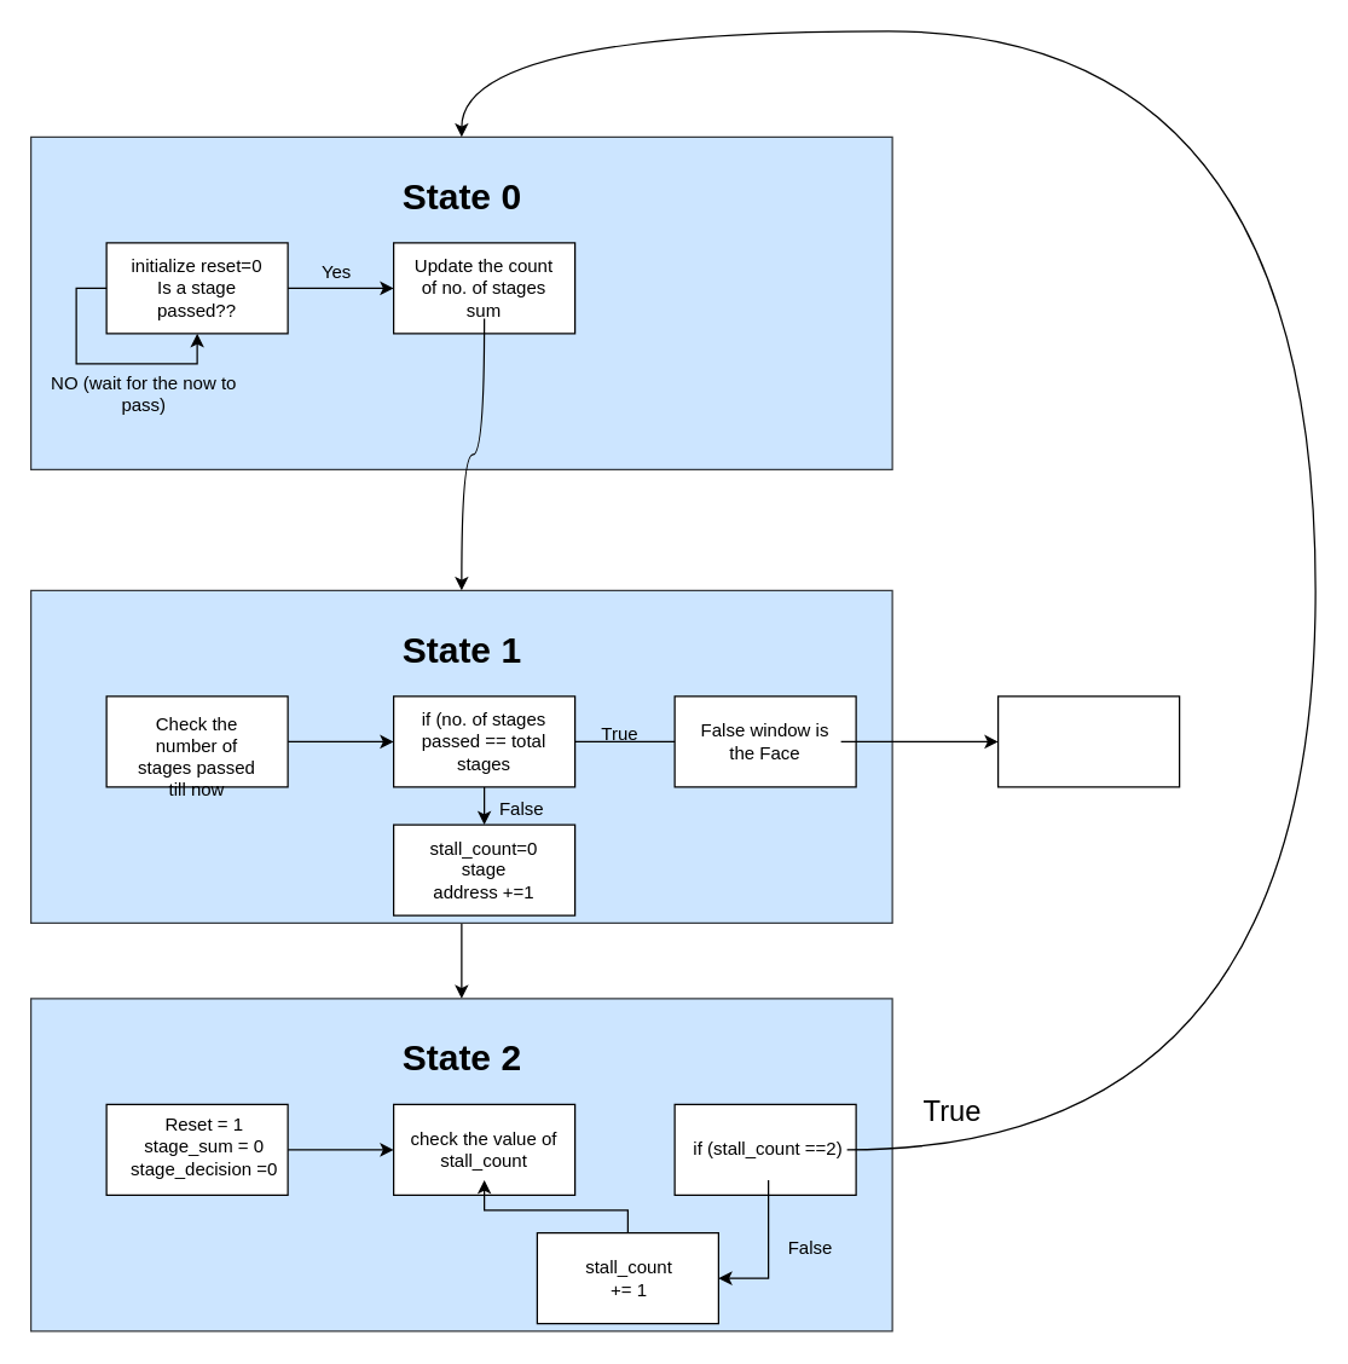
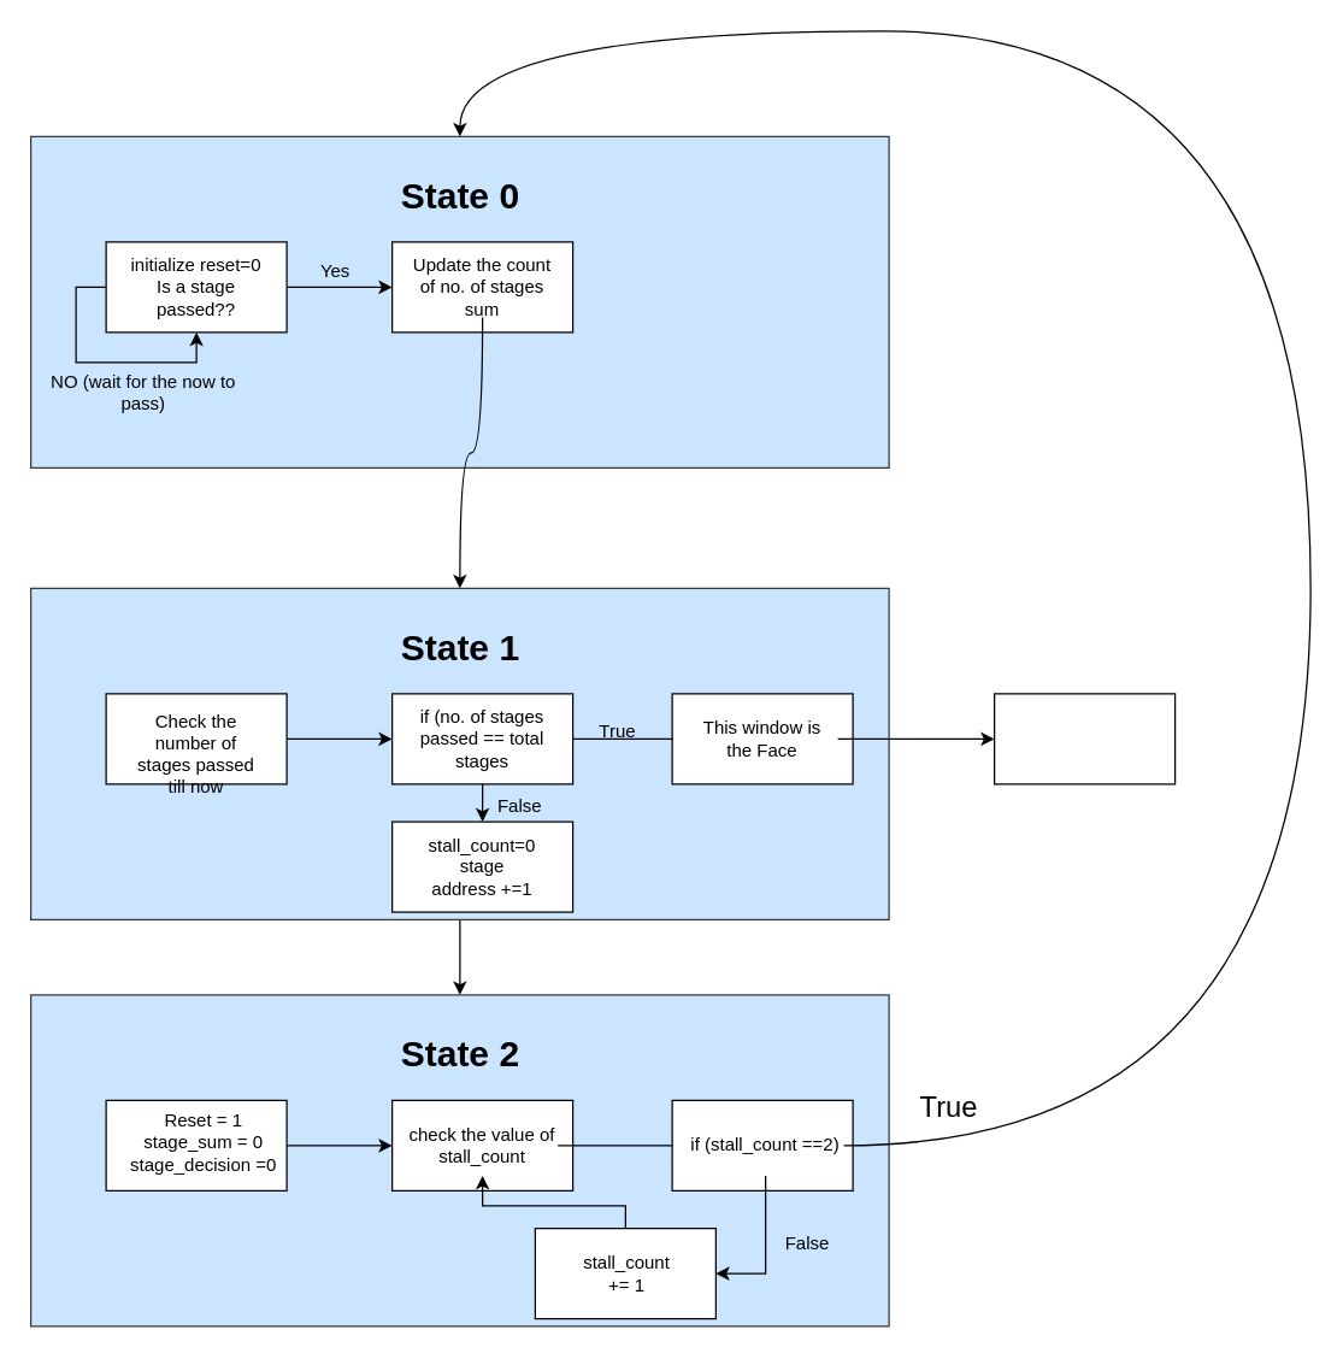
  <mxCell id="0" />
  <mxCell id="1" parent="0" />
  <mxCell id="2" value="" style="rounded=0;whiteSpace=wrap;html=1;fillColor=#cce5ff;strokeColor=#36393d;" vertex="1" parent="1"><mxGeometry x="20" y="90" width="570" height="220" as="geometry" /></mxCell>
  <mxCell id="3" style="edgeStyle=orthogonalEdgeStyle;rounded=0;orthogonalLoop=1;jettySize=auto;html=1;exitX=1;exitY=0.5;exitDx=0;exitDy=0;entryX=0;entryY=0.5;entryDx=0;entryDy=0;" edge="1" parent="1" source="4" target="7"><mxGeometry relative="1" as="geometry" /></mxCell>
  <mxCell id="4" value="" style="rounded=0;whiteSpace=wrap;html=1;" vertex="1" parent="1"><mxGeometry x="70" y="160" width="120" height="60" as="geometry" /></mxCell>
  <mxCell id="5" value="&lt;div&gt;initialize reset=0&lt;/div&gt;Is a stage passed??" style="text;html=1;align=center;verticalAlign=middle;whiteSpace=wrap;rounded=0;" vertex="1" parent="1"><mxGeometry x="85" y="175" width="90" height="30" as="geometry" /></mxCell>
  <mxCell id="6" value="State 0" style="text;strokeColor=none;fillColor=none;html=1;fontSize=24;fontStyle=1;verticalAlign=middle;align=center;" vertex="1" parent="1"><mxGeometry x="255" y="110" width="100" height="40" as="geometry" /></mxCell>
  <mxCell id="7" value="" style="rounded=0;whiteSpace=wrap;html=1;" vertex="1" parent="1"><mxGeometry x="260" y="160" width="120" height="60" as="geometry" /></mxCell>
  <mxCell id="8" style="edgeStyle=orthogonalEdgeStyle;rounded=0;orthogonalLoop=1;jettySize=auto;html=1;entryX=0.5;entryY=0;entryDx=0;entryDy=0;curved=1;" edge="1" parent="1" source="9" target="15"><mxGeometry relative="1" as="geometry" /></mxCell>
  <mxCell id="9" value="Update the count of no. of stages sum" style="text;html=1;align=center;verticalAlign=middle;whiteSpace=wrap;rounded=0;" vertex="1" parent="1"><mxGeometry x="270" y="170" width="100" height="40" as="geometry" /></mxCell>
  <mxCell id="10" value="Yes" style="text;html=1;align=center;verticalAlign=middle;whiteSpace=wrap;rounded=0;" vertex="1" parent="1"><mxGeometry x="200" y="170" width="45" height="20" as="geometry" /></mxCell>
  <mxCell id="11" style="edgeStyle=orthogonalEdgeStyle;rounded=0;orthogonalLoop=1;jettySize=auto;html=1;exitX=0;exitY=0.5;exitDx=0;exitDy=0;entryX=0.5;entryY=1;entryDx=0;entryDy=0;" edge="1" parent="1" source="4" target="4"><mxGeometry relative="1" as="geometry" /></mxCell>
  <mxCell id="12" value="NO (wait for the now to pass)" style="text;html=1;align=center;verticalAlign=middle;whiteSpace=wrap;rounded=0;" vertex="1" parent="1"><mxGeometry x="30" y="245" width="130" height="30" as="geometry" /></mxCell>
  <mxCell id="13" style="edgeStyle=orthogonalEdgeStyle;rounded=0;orthogonalLoop=1;jettySize=auto;html=1;exitX=0.5;exitY=1;exitDx=0;exitDy=0;" edge="1" parent="1" source="2" target="2"><mxGeometry relative="1" as="geometry" /></mxCell>
  <mxCell id="14" style="edgeStyle=orthogonalEdgeStyle;rounded=0;orthogonalLoop=1;jettySize=auto;html=1;entryX=0.5;entryY=0;entryDx=0;entryDy=0;" edge="1" parent="1" source="15" target="33"><mxGeometry relative="1" as="geometry" /></mxCell>
  <mxCell id="15" value="" style="rounded=0;whiteSpace=wrap;html=1;fillColor=#cce5ff;strokeColor=#36393d;" vertex="1" parent="1"><mxGeometry x="20" y="390" width="570" height="220" as="geometry" /></mxCell>
  <mxCell id="16" style="edgeStyle=orthogonalEdgeStyle;rounded=0;orthogonalLoop=1;jettySize=auto;html=1;exitX=1;exitY=0.5;exitDx=0;exitDy=0;entryX=0;entryY=0.5;entryDx=0;entryDy=0;" edge="1" parent="1" source="17" target="21"><mxGeometry relative="1" as="geometry" /></mxCell>
  <mxCell id="17" value="" style="rounded=0;whiteSpace=wrap;html=1;" vertex="1" parent="1"><mxGeometry x="70" y="460" width="120" height="60" as="geometry" /></mxCell>
  <mxCell id="18" value="Check the number of stages passed till now" style="text;html=1;align=center;verticalAlign=middle;whiteSpace=wrap;rounded=0;" vertex="1" parent="1"><mxGeometry x="85" y="485" width="90" height="30" as="geometry" /></mxCell>
  <mxCell id="19" value="State 1" style="text;strokeColor=none;fillColor=none;html=1;fontSize=24;fontStyle=1;verticalAlign=middle;align=center;" vertex="1" parent="1"><mxGeometry x="255" y="410" width="100" height="40" as="geometry" /></mxCell>
  <mxCell id="20" style="edgeStyle=orthogonalEdgeStyle;rounded=0;orthogonalLoop=1;jettySize=auto;html=1;exitX=0.5;exitY=1;exitDx=0;exitDy=0;entryX=0.5;entryY=0;entryDx=0;entryDy=0;" edge="1" parent="1" source="21" target="28"><mxGeometry relative="1" as="geometry" /></mxCell>
  <mxCell id="21" value="" style="rounded=0;whiteSpace=wrap;html=1;" vertex="1" parent="1"><mxGeometry x="260" y="460" width="120" height="60" as="geometry" /></mxCell>
  <mxCell id="22" style="edgeStyle=orthogonalEdgeStyle;rounded=0;orthogonalLoop=1;jettySize=auto;html=1;exitX=1;exitY=0.5;exitDx=0;exitDy=0;" edge="1" parent="1" source="21" target="27"><mxGeometry relative="1" as="geometry" /></mxCell>
  <mxCell id="23" value="if (no. of stages passed == total stages" style="text;html=1;align=center;verticalAlign=middle;whiteSpace=wrap;rounded=0;" vertex="1" parent="1"><mxGeometry x="270" y="470" width="100" height="40" as="geometry" /></mxCell>
  <mxCell id="24" style="edgeStyle=orthogonalEdgeStyle;rounded=0;orthogonalLoop=1;jettySize=auto;html=1;exitX=0.5;exitY=1;exitDx=0;exitDy=0;" edge="1" parent="1" source="15" target="15"><mxGeometry relative="1" as="geometry" /></mxCell>
  <mxCell id="25" value="" style="rounded=0;whiteSpace=wrap;html=1;" vertex="1" parent="1"><mxGeometry x="446" y="460" width="120" height="60" as="geometry" /></mxCell>
  <mxCell id="26" value="" style="edgeStyle=orthogonalEdgeStyle;rounded=0;orthogonalLoop=1;jettySize=auto;html=1;" edge="1" parent="1" source="27" target="32"><mxGeometry relative="1" as="geometry" /></mxCell>
- <mxCell id="27" value="False window is the Face" style="text;html=1;align=center;verticalAlign=middle;whiteSpace=wrap;rounded=0;" vertex="1" parent="1"><mxGeometry x="456" y="470" width="100" height="40" as="geometry" /></mxCell>
+ <mxCell id="27" value="This window is the Face" style="text;html=1;align=center;verticalAlign=middle;whiteSpace=wrap;rounded=0;" vertex="1" parent="1"><mxGeometry x="456" y="470" width="100" height="40" as="geometry" /></mxCell>
  <mxCell id="28" value="" style="rounded=0;whiteSpace=wrap;html=1;" vertex="1" parent="1"><mxGeometry x="260" y="545" width="120" height="60" as="geometry" /></mxCell>
  <mxCell id="29" value="stall_count=0&lt;div&gt;stage address +=1&lt;/div&gt;" style="text;html=1;align=center;verticalAlign=middle;whiteSpace=wrap;rounded=0;" vertex="1" parent="1"><mxGeometry x="290" y="560" width="60" height="30" as="geometry" /></mxCell>
  <mxCell id="30" value="True" style="text;html=1;align=center;verticalAlign=middle;whiteSpace=wrap;rounded=0;" vertex="1" parent="1"><mxGeometry x="380" y="470" width="60" height="30" as="geometry" /></mxCell>
  <mxCell id="31" value="False" style="text;html=1;align=center;verticalAlign=middle;whiteSpace=wrap;rounded=0;" vertex="1" parent="1"><mxGeometry x="315" y="520" width="60" height="30" as="geometry" /></mxCell>
  <mxCell id="32" value="" style="rounded=0;whiteSpace=wrap;html=1;" vertex="1" parent="1"><mxGeometry x="660" y="460" width="120" height="60" as="geometry" /></mxCell>
  <mxCell id="33" value="" style="rounded=0;whiteSpace=wrap;html=1;fillColor=#cce5ff;strokeColor=#36393d;" vertex="1" parent="1"><mxGeometry x="20" y="660" width="570" height="220" as="geometry" /></mxCell>
  <mxCell id="34" style="edgeStyle=orthogonalEdgeStyle;rounded=0;orthogonalLoop=1;jettySize=auto;html=1;exitX=1;exitY=0.5;exitDx=0;exitDy=0;entryX=0;entryY=0.5;entryDx=0;entryDy=0;" edge="1" parent="1" source="35" target="37"><mxGeometry relative="1" as="geometry" /></mxCell>
  <mxCell id="35" value="" style="rounded=0;whiteSpace=wrap;html=1;" vertex="1" parent="1"><mxGeometry x="70" y="730" width="120" height="60" as="geometry" /></mxCell>
  <mxCell id="36" value="State 2" style="text;strokeColor=none;fillColor=none;html=1;fontSize=24;fontStyle=1;verticalAlign=middle;align=center;" vertex="1" parent="1"><mxGeometry x="255" y="680" width="100" height="40" as="geometry" /></mxCell>
  <mxCell id="37" value="" style="rounded=0;whiteSpace=wrap;html=1;" vertex="1" parent="1"><mxGeometry x="260" y="730" width="120" height="60" as="geometry" /></mxCell>
+ <mxCell id="38" style="edgeStyle=orthogonalEdgeStyle;rounded=0;orthogonalLoop=1;jettySize=auto;html=1;" edge="1" parent="1" source="39" target="44"><mxGeometry relative="1" as="geometry" /></mxCell>
  <mxCell id="39" value="check the value of stall_count" style="text;html=1;align=center;verticalAlign=middle;whiteSpace=wrap;rounded=0;" vertex="1" parent="1"><mxGeometry x="270" y="740" width="100" height="40" as="geometry" /></mxCell>
  <mxCell id="40" style="edgeStyle=orthogonalEdgeStyle;rounded=0;orthogonalLoop=1;jettySize=auto;html=1;exitX=0.5;exitY=1;exitDx=0;exitDy=0;" edge="1" parent="1" source="33" target="33"><mxGeometry relative="1" as="geometry" /></mxCell>
  <mxCell id="41" value="" style="rounded=0;whiteSpace=wrap;html=1;" vertex="1" parent="1"><mxGeometry x="446" y="730" width="120" height="60" as="geometry" /></mxCell>
  <mxCell id="42" style="edgeStyle=orthogonalEdgeStyle;rounded=0;orthogonalLoop=1;jettySize=auto;html=1;entryX=1;entryY=0.5;entryDx=0;entryDy=0;" edge="1" parent="1" source="44" target="46"><mxGeometry relative="1" as="geometry" /></mxCell>
  <mxCell id="43" style="edgeStyle=orthogonalEdgeStyle;rounded=0;orthogonalLoop=1;jettySize=auto;html=1;entryX=0.5;entryY=0;entryDx=0;entryDy=0;curved=1;" edge="1" parent="1" source="44" target="2"><mxGeometry relative="1" as="geometry"><Array as="points"><mxPoint x="870" y="760" /><mxPoint x="870" y="20" /><mxPoint x="305" y="20" /></Array></mxGeometry></mxCell>
  <mxCell id="44" value="if (stall_count ==2)" style="text;html=1;align=center;verticalAlign=middle;whiteSpace=wrap;rounded=0;" vertex="1" parent="1"><mxGeometry x="456" y="740" width="104" height="40" as="geometry" /></mxCell>
  <mxCell id="45" style="edgeStyle=orthogonalEdgeStyle;rounded=0;orthogonalLoop=1;jettySize=auto;html=1;entryX=0.5;entryY=1;entryDx=0;entryDy=0;" edge="1" parent="1" source="46" target="39"><mxGeometry relative="1" as="geometry"><Array as="points"><mxPoint x="415" y="800" /><mxPoint x="320" y="800" /></Array></mxGeometry></mxCell>
  <mxCell id="46" value="" style="rounded=0;whiteSpace=wrap;html=1;" vertex="1" parent="1"><mxGeometry x="355" y="815" width="120" height="60" as="geometry" /></mxCell>
  <mxCell id="47" value="False" style="text;html=1;align=center;verticalAlign=middle;whiteSpace=wrap;rounded=0;" vertex="1" parent="1"><mxGeometry x="506" y="810" width="60" height="30" as="geometry" /></mxCell>
  <mxCell id="48" value="stall_count += 1" style="text;html=1;align=center;verticalAlign=middle;whiteSpace=wrap;rounded=0;" vertex="1" parent="1"><mxGeometry x="386" y="830" width="60" height="30" as="geometry" /></mxCell>
  <mxCell id="49" value="Reset&lt;span style=&quot;background-color: initial;&quot;&gt;&amp;nbsp;= 1&lt;/span&gt;&lt;div&gt;stage_sum = 0&lt;/div&gt;&lt;div&gt;stage_decision =0&lt;br&gt;&lt;div&gt;&lt;br&gt;&lt;/div&gt;&lt;/div&gt;" style="text;html=1;align=center;verticalAlign=middle;whiteSpace=wrap;rounded=0;" vertex="1" parent="1"><mxGeometry x="80" y="750" width="110" height="30" as="geometry" /></mxCell>
  <mxCell id="50" value="True" style="text;html=1;align=center;verticalAlign=middle;whiteSpace=wrap;rounded=0;fontSize=19;" vertex="1" parent="1"><mxGeometry x="600" y="720" width="60" height="30" as="geometry" /></mxCell>
